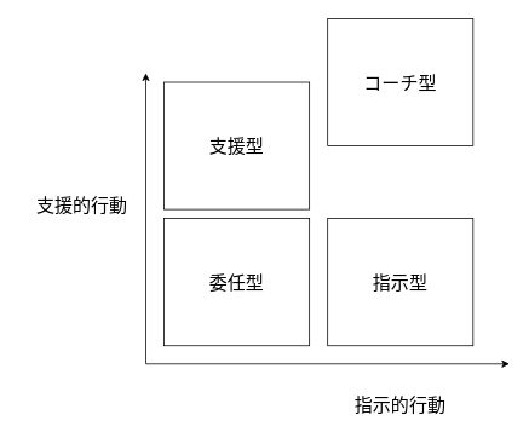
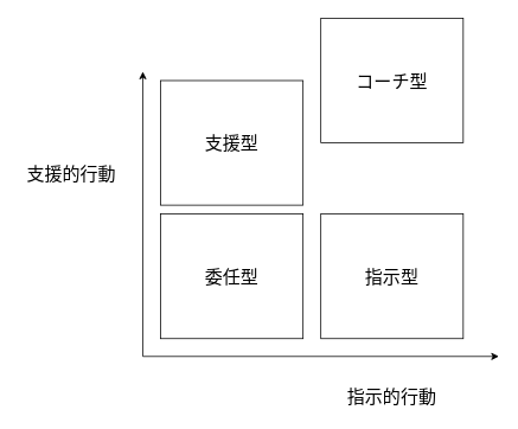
  <mxCell id="0" />
  <mxCell id="1" parent="0" />
  <mxCell id="2" value="" style="endArrow=classic;html=1;rounded=0;" edge="1" parent="1"><mxGeometry width="50" height="50" relative="1" as="geometry"><mxPoint x="160" y="400" as="sourcePoint" /><mxPoint x="560" y="400" as="targetPoint" /></mxGeometry></mxCell>
  <mxCell id="3" value="" style="endArrow=classic;html=1;rounded=0;" edge="1" parent="1"><mxGeometry width="50" height="50" relative="1" as="geometry"><mxPoint x="160" y="400" as="sourcePoint" /><mxPoint x="160" y="80" as="targetPoint" /></mxGeometry></mxCell>
  <mxCell id="4" value="委任型" style="rounded=0;whiteSpace=wrap;html=1;fontSize=20;" vertex="1" parent="1"><mxGeometry x="180" y="240" width="160" height="140" as="geometry" /></mxCell>
  <mxCell id="5" value="指示型" style="rounded=0;whiteSpace=wrap;html=1;fontSize=20;" vertex="1" parent="1"><mxGeometry x="360" y="240" width="160" height="140" as="geometry" /></mxCell>
  <mxCell id="6" value="支援型" style="rounded=0;whiteSpace=wrap;html=1;fontSize=20;" vertex="1" parent="1"><mxGeometry x="180" y="90" width="160" height="140" as="geometry" /></mxCell>
  <mxCell id="7" value="コーチ型" style="rounded=0;whiteSpace=wrap;html=1;fontSize=20;" vertex="1" parent="1"><mxGeometry x="360" y="20" width="160" height="140" as="geometry" /></mxCell>
  <mxCell id="8" value="指示的行動" style="text;html=1;strokeColor=none;fillColor=none;align=center;verticalAlign=middle;whiteSpace=wrap;rounded=0;fontSize=20;" vertex="1" parent="1"><mxGeometry x="380" y="430" width="120" height="30" as="geometry" /></mxCell>
- <mxCell id="9" value="支援的行動" style="text;html=1;strokeColor=none;fillColor=none;align=center;verticalAlign=middle;whiteSpace=wrap;rounded=0;fontSize=20;" vertex="1" parent="1"><mxGeometry x="30" y="210" width="120" height="30" as="geometry" /></mxCell>
+ <mxCell id="9" value="支援的行動" style="text;html=1;strokeColor=none;fillColor=none;align=center;verticalAlign=middle;whiteSpace=wrap;rounded=0;fontSize=20;" vertex="1" parent="1"><mxGeometry x="20" y="180" width="120" height="30" as="geometry" /></mxCell>
